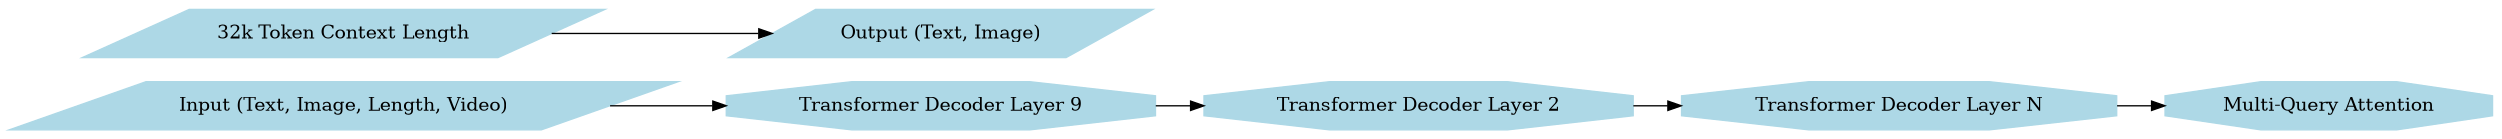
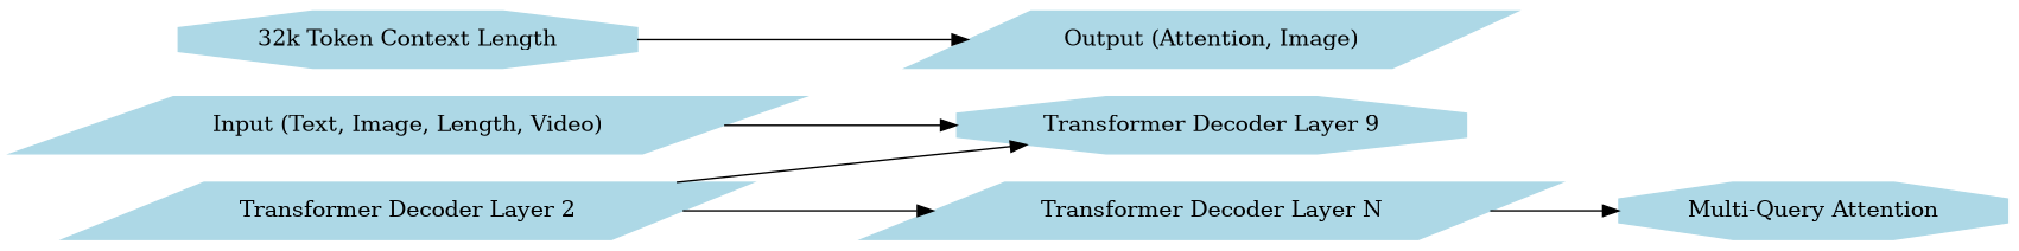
  digraph {
    rankdir=LR
    node [color=lightblue shape=octagon style=filled]
    n1 [label="Input (Text, Image, Length, Video)" shape=parallelogram]
    n2 [label="Transformer Decoder Layer 9"]
-   n3 [label="Transformer Decoder Layer 2"]
-   n4 [label="Transformer Decoder Layer N"]
+   n3 [label="Transformer Decoder Layer 2" shape=parallelogram]
+   n4 [label="Transformer Decoder Layer N" shape=parallelogram]
    n5 [label="Multi-Query Attention"]
-   n6 [label="32k Token Context Length" shape=parallelogram]
-   n7 [label="Output (Text, Image)" shape=parallelogram]
+   n6 [label="32k Token Context Length"]
+   n7 [label="Output (Attention, Image)" shape=parallelogram]
    n1 -> n2
-   n2 -> n3
+   n3 -> n2
    n3 -> n4
    n4 -> n5
    n6 -> n7
  }
